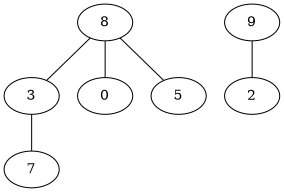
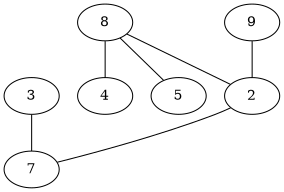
  strict graph {
    edge [weight=9]
    n1 [label=8]
    3
-   4 [label=0]
+   4
    5
    7
    n6 [label=9]
    2
-   n1 -- 3 [weight=4]
+   n1 -- 2 [weight=4]
    n1 -- 4
    n1 -- 5 [weight=6]
    3 -- 7
    n6 -- 2 [weight=8]
+   2 -- 7 [weight=1]
  }
